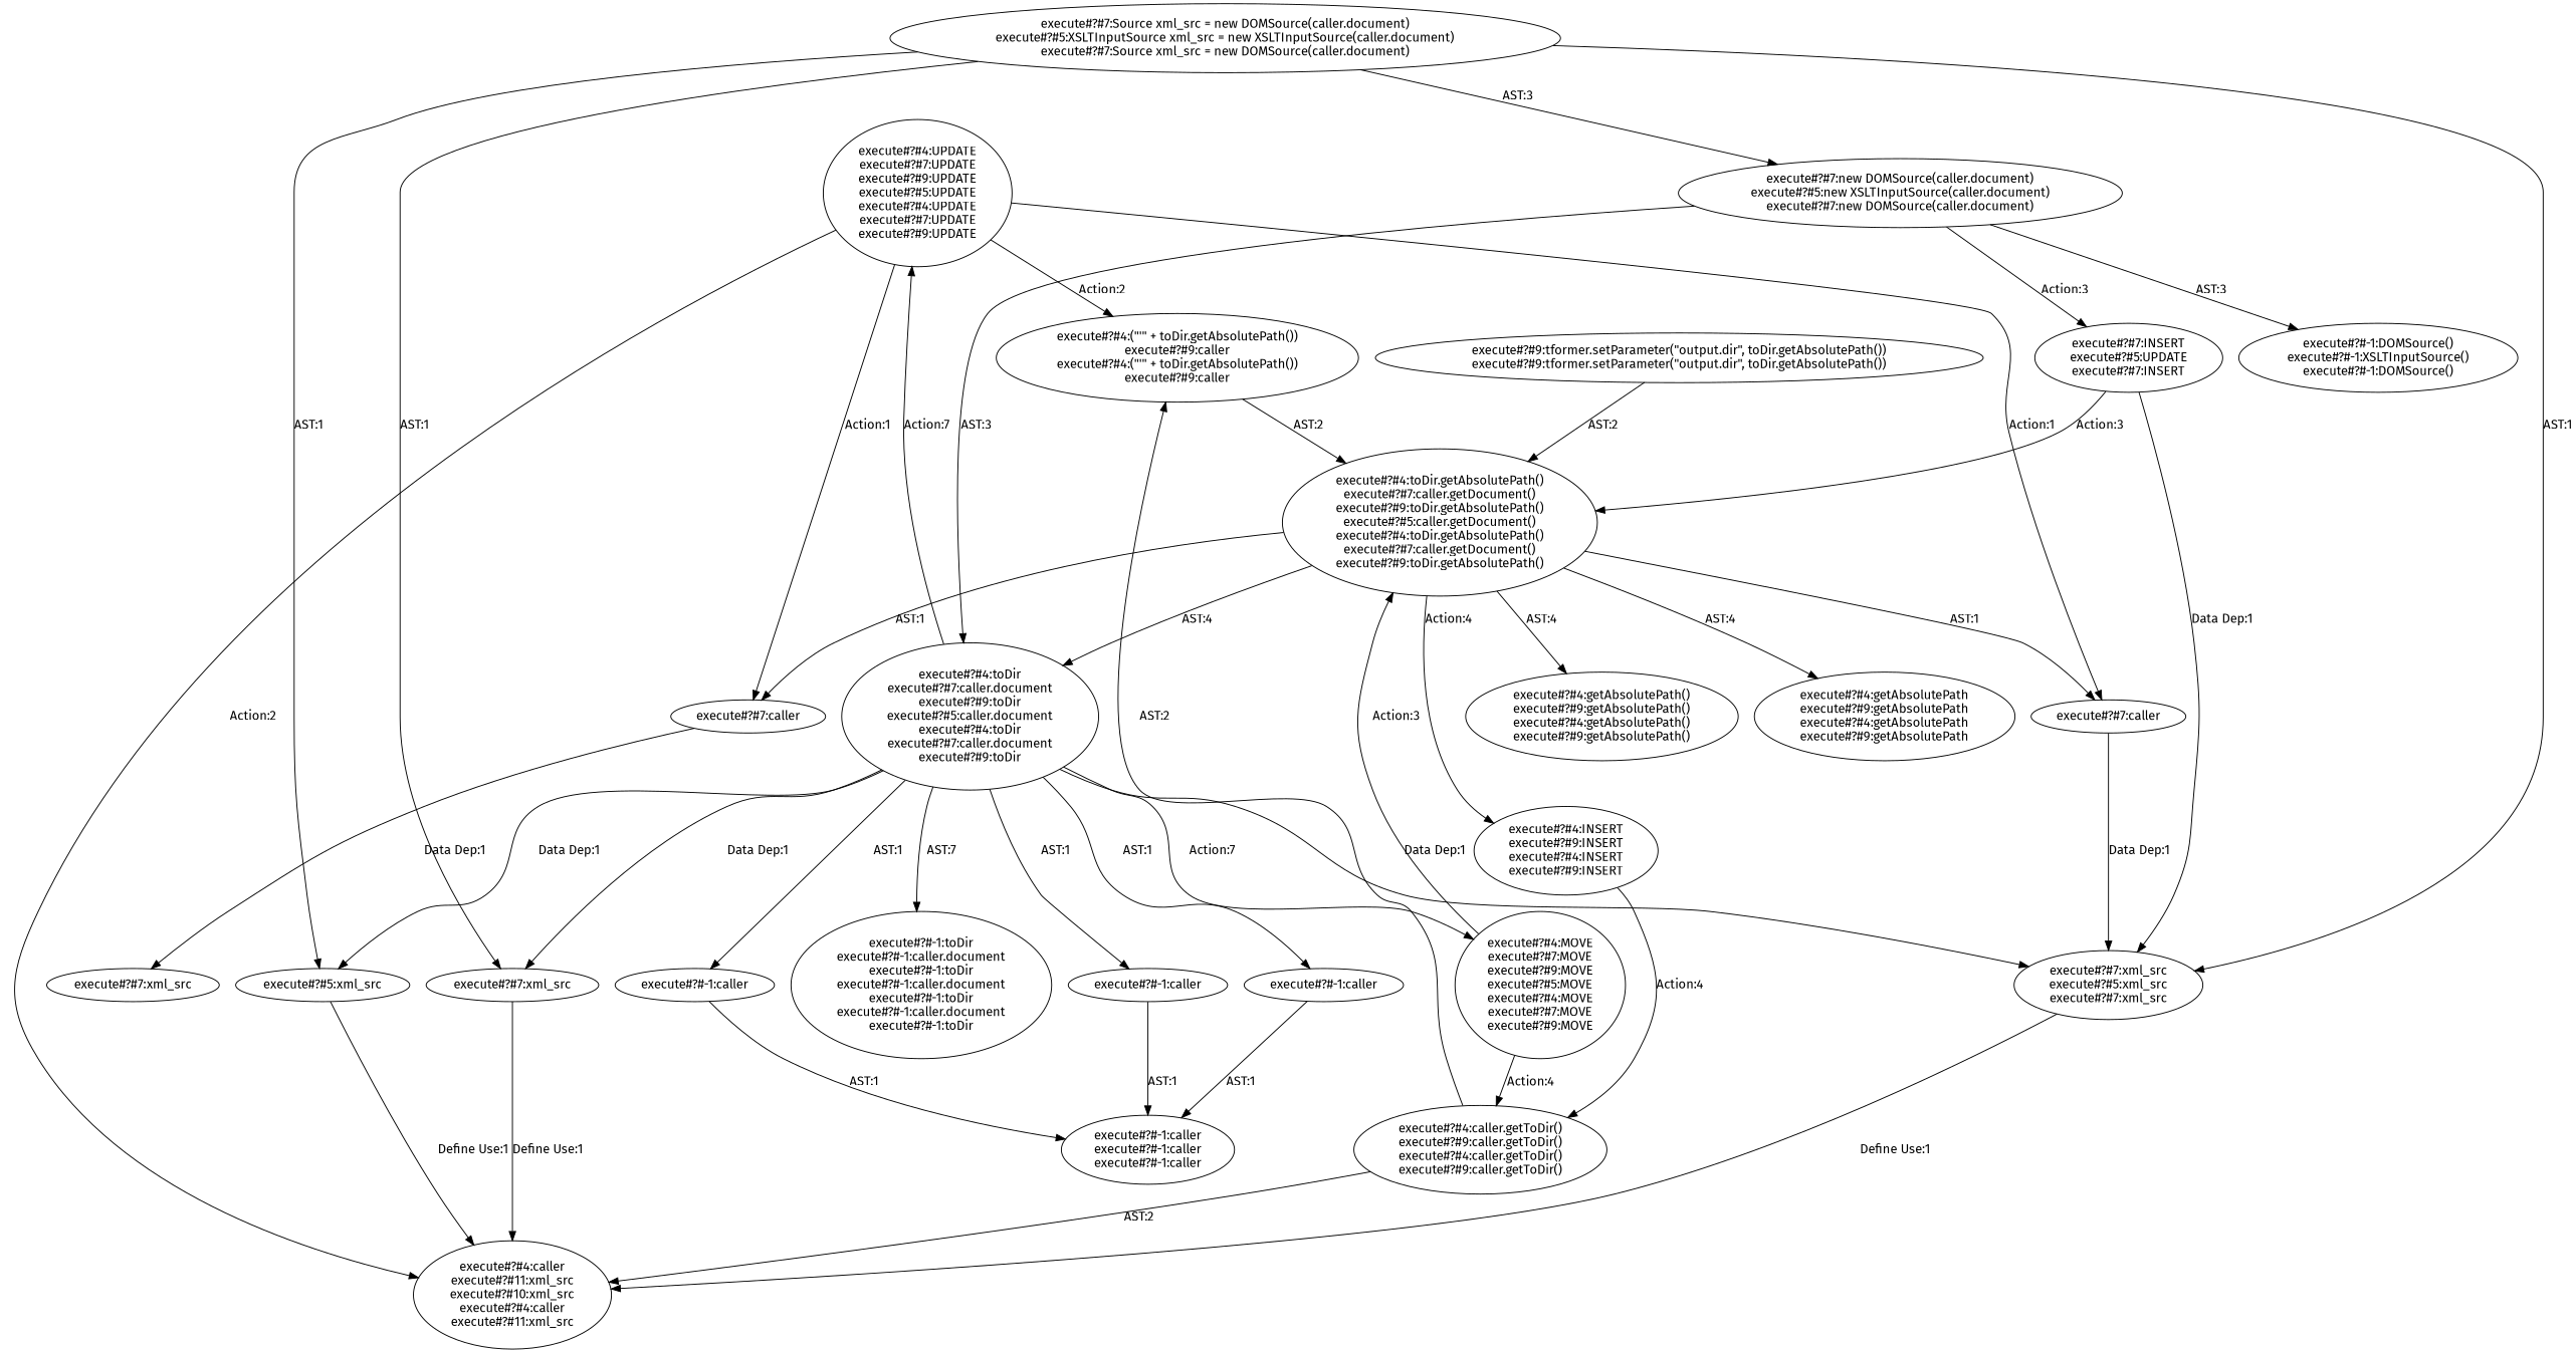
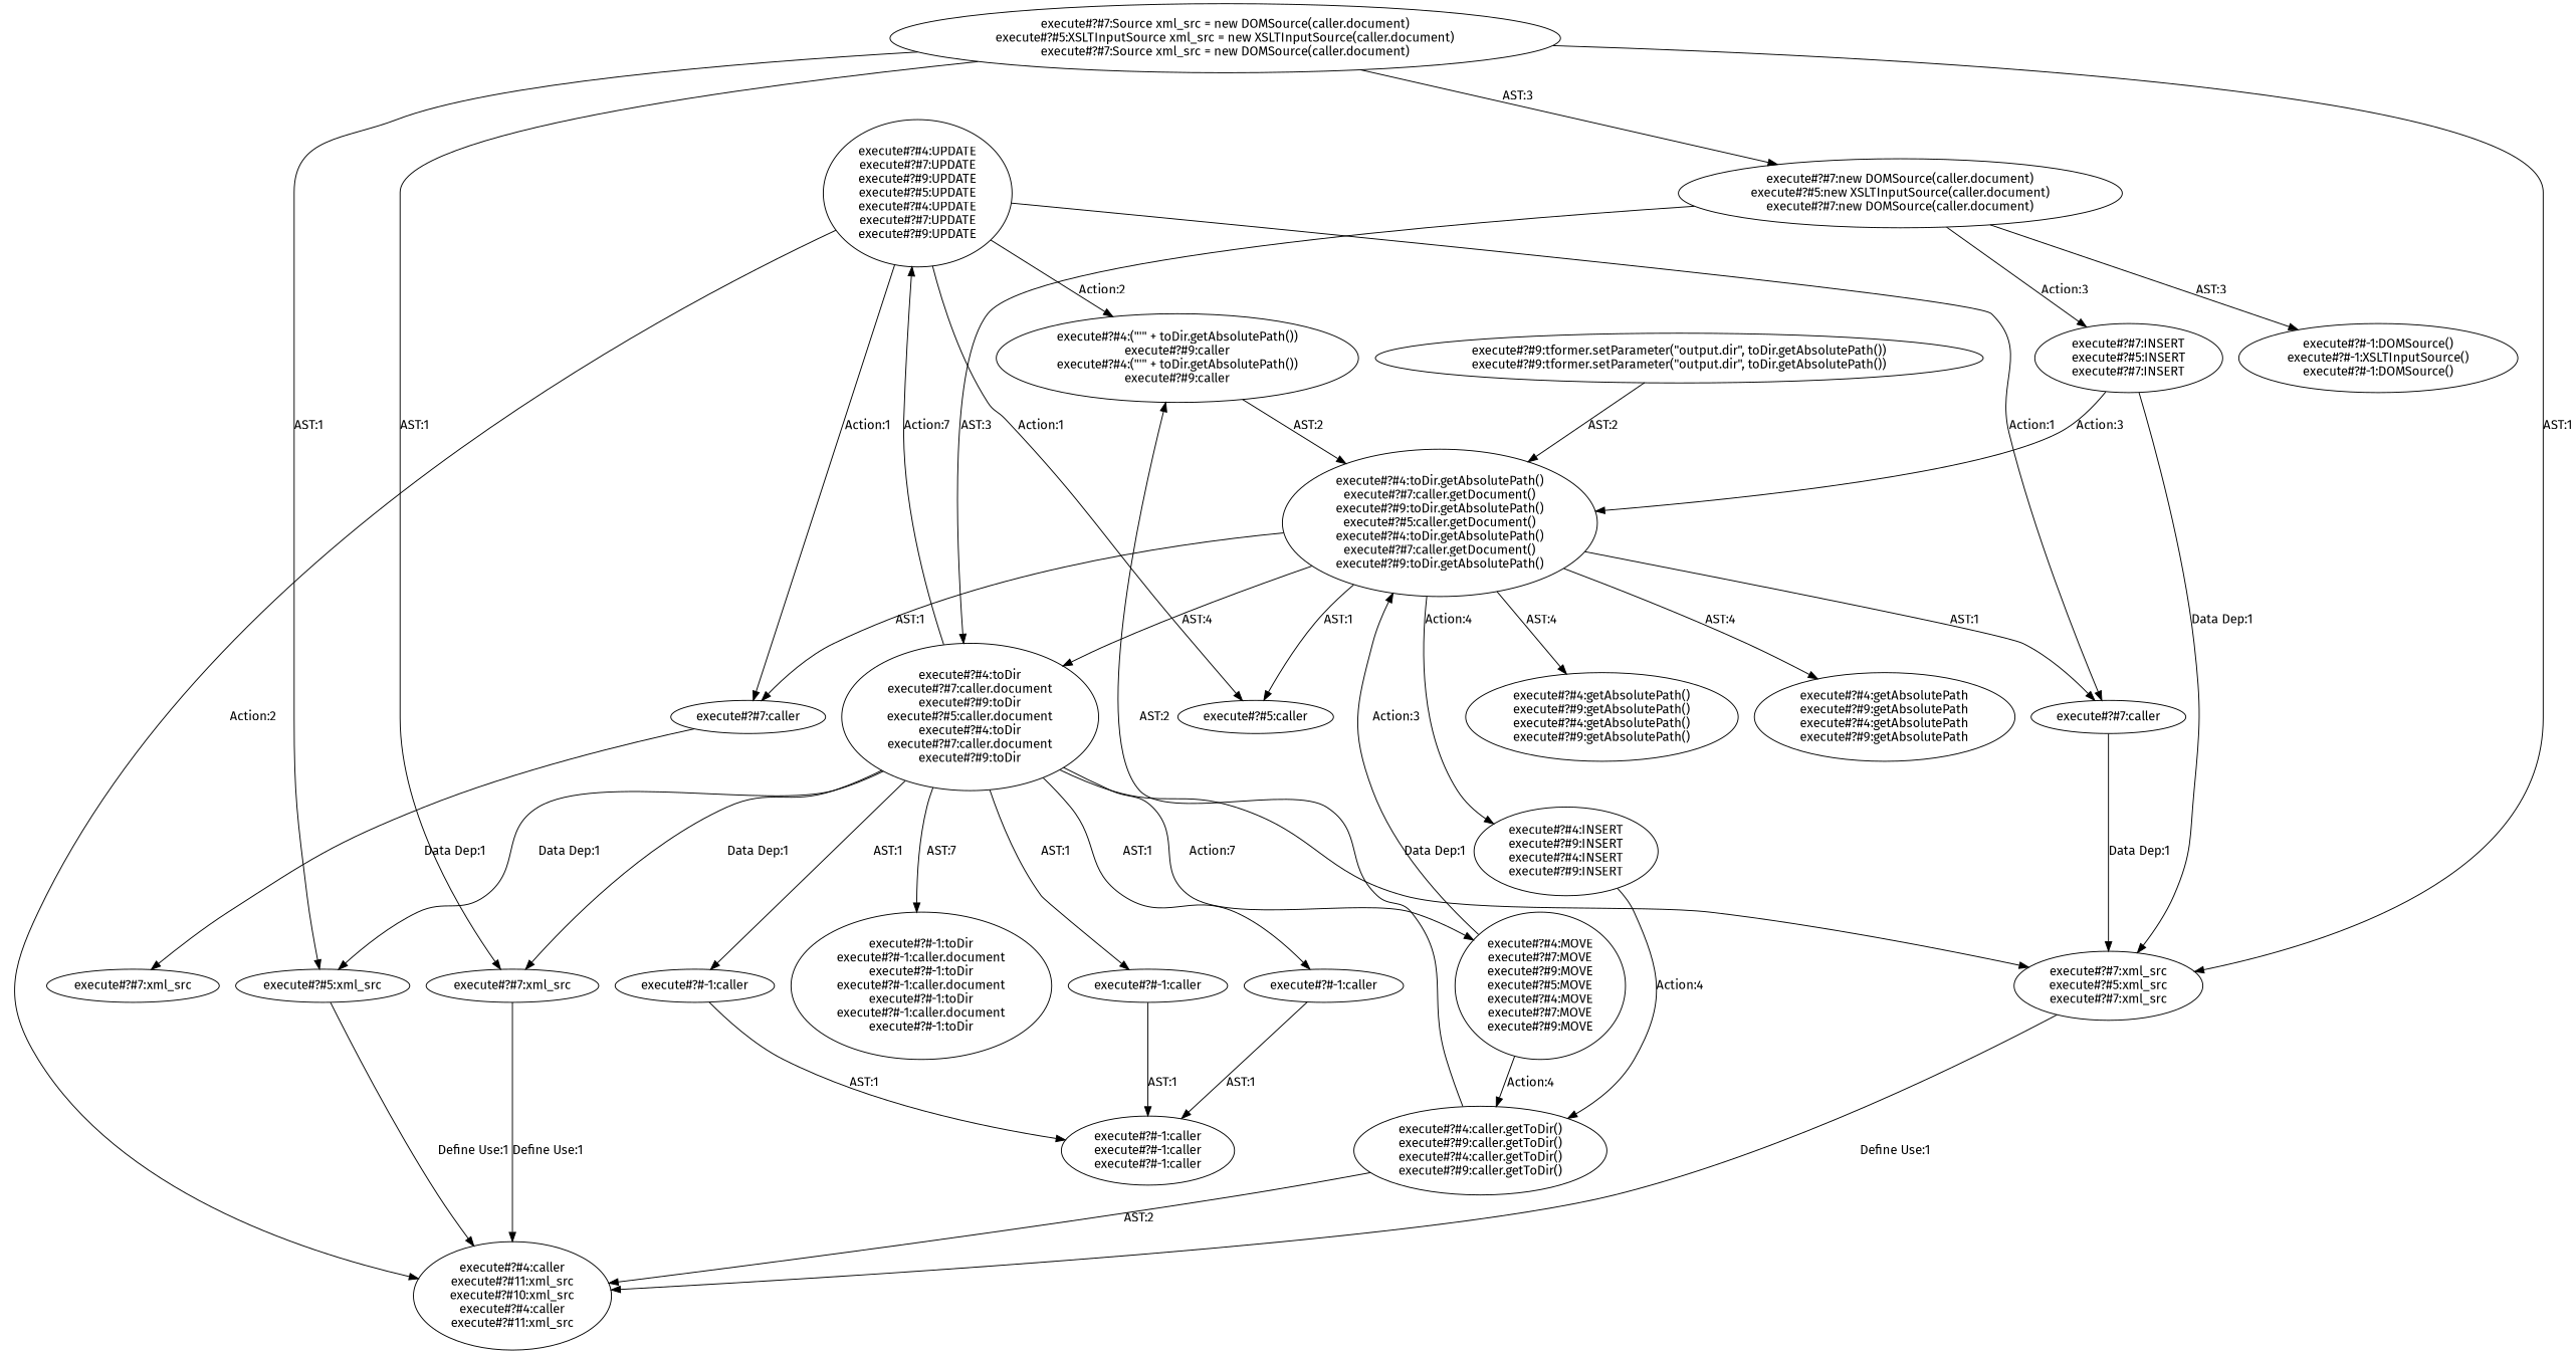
  digraph {
    fontname="Fira Sans"
    node [fontname="Fira Sans" shape=ellipse]
    edge [fontname="Fira Sans"]
    n1 [label="execute#?#4:UPDATE\nexecute#?#7:UPDATE\nexecute#?#9:UPDATE\nexecute#?#5:UPDATE\nexecute#?#4:UPDATE\nexecute#?#7:UPDATE\nexecute#?#9:UPDATE"]
    n2 [label="execute#?#4:(\"'\" + toDir.getAbsolutePath())\nexecute#?#9:caller\nexecute#?#4:(\"'\" + toDir.getAbsolutePath())\nexecute#?#9:caller"]
    n3 [label="execute#?#4:caller\nexecute#?#11:xml_src\nexecute#?#10:xml_src\nexecute#?#4:caller\nexecute#?#11:xml_src"]
    n4 [label="execute#?#7:caller"]
+   n5 [label="execute#?#5:caller"]
    n6 [label="execute#?#7:caller"]
    n7 [label="execute#?#4:toDir.getAbsolutePath()\nexecute#?#7:caller.getDocument()\nexecute#?#9:toDir.getAbsolutePath()\nexecute#?#5:caller.getDocument()\nexecute#?#4:toDir.getAbsolutePath()\nexecute#?#7:caller.getDocument()\nexecute#?#9:toDir.getAbsolutePath()"]
    n8 [label="execute#?#7:xml_src"]
    n9 [label="execute#?#7:xml_src\nexecute#?#5:xml_src\nexecute#?#7:xml_src"]
    n10 [label="execute#?#4:toDir\nexecute#?#7:caller.document\nexecute#?#9:toDir\nexecute#?#5:caller.document\nexecute#?#4:toDir\nexecute#?#7:caller.document\nexecute#?#9:toDir"]
    n11 [label="execute#?#-1:toDir\nexecute#?#-1:caller.document\nexecute#?#-1:toDir\nexecute#?#-1:caller.document\nexecute#?#-1:toDir\nexecute#?#-1:caller.document\nexecute#?#-1:toDir"]
    n12 [label="execute#?#4:MOVE\nexecute#?#7:MOVE\nexecute#?#9:MOVE\nexecute#?#5:MOVE\nexecute#?#4:MOVE\nexecute#?#7:MOVE\nexecute#?#9:MOVE"]
    n13 [label="execute#?#-1:caller"]
    n14 [label="execute#?#-1:caller"]
    n15 [label="execute#?#5:xml_src"]
    n16 [label="execute#?#-1:caller"]
    n17 [label="execute#?#7:xml_src"]
    n18 [label="execute#?#4:caller.getToDir()\nexecute#?#9:caller.getToDir()\nexecute#?#4:caller.getToDir()\nexecute#?#9:caller.getToDir()"]
    n19 [label="execute#?#-1:caller\nexecute#?#-1:caller\nexecute#?#-1:caller"]
    n20 [label="execute#?#4:getAbsolutePath()\nexecute#?#9:getAbsolutePath()\nexecute#?#4:getAbsolutePath()\nexecute#?#9:getAbsolutePath()"]
    n21 [label="execute#?#4:getAbsolutePath\nexecute#?#9:getAbsolutePath\nexecute#?#4:getAbsolutePath\nexecute#?#9:getAbsolutePath"]
    n22 [label="execute#?#4:INSERT\nexecute#?#9:INSERT\nexecute#?#4:INSERT\nexecute#?#9:INSERT"]
    n23 [label="execute#?#7:new DOMSource(caller.document)\nexecute#?#5:new XSLTInputSource(caller.document)\nexecute#?#7:new DOMSource(caller.document)"]
    n24 [label="execute#?#-1:DOMSource()\nexecute#?#-1:XSLTInputSource()\nexecute#?#-1:DOMSource()"]
-   n25 [label="execute#?#7:INSERT\nexecute#?#5:UPDATE\nexecute#?#7:INSERT"]
+   n25 [label="execute#?#7:INSERT\nexecute#?#5:INSERT\nexecute#?#7:INSERT"]
    n26 [label="execute#?#7:Source xml_src = new DOMSource(caller.document)\nexecute#?#5:XSLTInputSource xml_src = new XSLTInputSource(caller.document)\nexecute#?#7:Source xml_src = new DOMSource(caller.document)"]
    n27 [label="execute#?#9:tformer.setParameter(\"output.dir\", toDir.getAbsolutePath())\nexecute#?#9:tformer.setParameter(\"output.dir\", toDir.getAbsolutePath())"]
    n1 -> n2 [label="Action:2"]
    n1 -> n3 [label="Action:2"]
    n1 -> n4 [label="Action:1"]
+   n1 -> n5 [label="Action:1"]
    n1 -> n6 [label="Action:1"]
    n2 -> n7 [label="AST:2"]
    n4 -> n8 [label="Data Dep:1"]
    n6 -> n9 [label="Data Dep:1"]
    n7 -> n4 [label="AST:1"]
+   n7 -> n5 [label="AST:1"]
    n7 -> n6 [label="AST:1"]
    n7 -> n10 [label="AST:4"]
    n7 -> n20 [label="AST:4"]
    n7 -> n21 [label="AST:4"]
    n7 -> n22 [label="Action:4"]
    n9 -> n3 [label="Define Use:1"]
    n10 -> n1 [label="Action:7"]
    n10 -> n9 [label="Data Dep:1"]
    n10 -> n11 [label="AST:7"]
    n10 -> n12 [label="Action:7"]
    n10 -> n13 [label="AST:1"]
    n10 -> n14 [label="AST:1"]
    n10 -> n15 [label="Data Dep:1"]
    n10 -> n16 [label="AST:1"]
    n10 -> n17 [label="Data Dep:1"]
    n12 -> n7 [label="Action:3"]
    n12 -> n18 [label="Action:4"]
    n13 -> n19 [label="AST:1"]
    n14 -> n19 [label="AST:1"]
    n15 -> n3 [label="Define Use:1"]
    n16 -> n19 [label="AST:1"]
    n17 -> n3 [label="Define Use:1"]
    n18 -> n2 [label="AST:2"]
    n18 -> n3 [label="AST:2"]
    n22 -> n18 [label="Action:4"]
    n23 -> n10 [label="AST:3"]
    n23 -> n24 [label="AST:3"]
    n23 -> n25 [label="Action:3"]
    n25 -> n7 [label="Action:3"]
    n25 -> n9 [label="Data Dep:1"]
    n26 -> n9 [label="AST:1"]
    n26 -> n15 [label="AST:1"]
    n26 -> n17 [label="AST:1"]
    n26 -> n23 [label="AST:3"]
    n27 -> n7 [label="AST:2"]
  }
